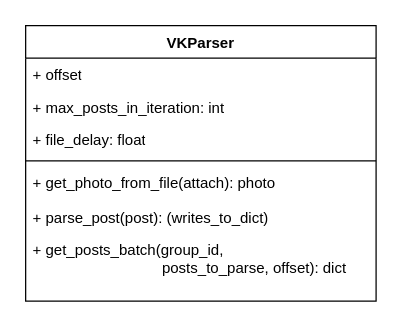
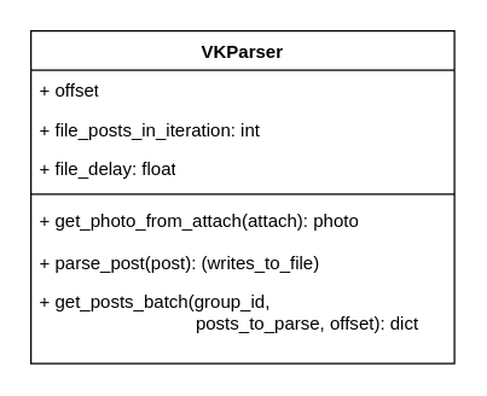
  <mxCell id="0" />
  <mxCell id="1" parent="0" />
  <mxCell id="2" value="VKParser" style="swimlane;fontStyle=1;align=center;verticalAlign=top;childLayout=stackLayout;horizontal=1;startSize=26;horizontalStack=0;resizeParent=1;resizeParentMax=0;resizeLast=0;collapsible=1;marginBottom=0;whiteSpace=wrap;html=1;" vertex="1" parent="1"><mxGeometry x="20" y="20" width="280" height="220" as="geometry" /></mxCell>
  <mxCell id="3" value="+ offset" style="text;strokeColor=none;fillColor=none;align=left;verticalAlign=top;spacingLeft=4;spacingRight=4;overflow=hidden;rotatable=0;points=[[0,0.5],[1,0.5]];portConstraint=eastwest;whiteSpace=wrap;html=1;" vertex="1" parent="2"><mxGeometry y="26" width="280" height="26" as="geometry" /></mxCell>
- <mxCell id="4" value="+ max_posts_in_iteration: int" style="text;strokeColor=none;fillColor=none;align=left;verticalAlign=top;spacingLeft=4;spacingRight=4;overflow=hidden;rotatable=0;points=[[0,0.5],[1,0.5]];portConstraint=eastwest;whiteSpace=wrap;html=1;" vertex="1" parent="2"><mxGeometry y="52" width="280" height="26" as="geometry" /></mxCell>
+ <mxCell id="4" value="+ file_posts_in_iteration: int" style="text;strokeColor=none;fillColor=none;align=left;verticalAlign=top;spacingLeft=4;spacingRight=4;overflow=hidden;rotatable=0;points=[[0,0.5],[1,0.5]];portConstraint=eastwest;whiteSpace=wrap;html=1;" vertex="1" parent="2"><mxGeometry y="52" width="280" height="26" as="geometry" /></mxCell>
  <mxCell id="5" value="+ file_delay: float" style="text;strokeColor=none;fillColor=none;align=left;verticalAlign=top;spacingLeft=4;spacingRight=4;overflow=hidden;rotatable=0;points=[[0,0.5],[1,0.5]];portConstraint=eastwest;whiteSpace=wrap;html=1;" vertex="1" parent="2"><mxGeometry y="78" width="280" height="26" as="geometry" /></mxCell>
  <mxCell id="6" value="" style="line;strokeWidth=1;fillColor=none;align=left;verticalAlign=middle;spacingTop=-1;spacingLeft=3;spacingRight=3;rotatable=0;labelPosition=right;points=[];portConstraint=eastwest;strokeColor=inherit;" vertex="1" parent="2"><mxGeometry y="104" width="280" height="8" as="geometry" /></mxCell>
- <mxCell id="7" value="+ get_photo_from_file(attach): photo" style="text;strokeColor=none;fillColor=none;align=left;verticalAlign=top;spacingLeft=4;spacingRight=4;overflow=hidden;rotatable=0;points=[[0,0.5],[1,0.5]];portConstraint=eastwest;whiteSpace=wrap;html=1;" vertex="1" parent="2"><mxGeometry y="112" width="280" height="28" as="geometry" /></mxCell>
- <mxCell id="8" value="+ parse_post(post): (writes_to_dict)" style="text;strokeColor=none;fillColor=none;align=left;verticalAlign=top;spacingLeft=4;spacingRight=4;overflow=hidden;rotatable=0;points=[[0,0.5],[1,0.5]];portConstraint=eastwest;whiteSpace=wrap;html=1;" vertex="1" parent="2"><mxGeometry y="140" width="280" height="26" as="geometry" /></mxCell>
+ <mxCell id="7" value="+ get_photo_from_attach(attach): photo" style="text;strokeColor=none;fillColor=none;align=left;verticalAlign=top;spacingLeft=4;spacingRight=4;overflow=hidden;rotatable=0;points=[[0,0.5],[1,0.5]];portConstraint=eastwest;whiteSpace=wrap;html=1;" vertex="1" parent="2"><mxGeometry y="112" width="280" height="28" as="geometry" /></mxCell>
+ <mxCell id="8" value="+ parse_post(post): (writes_to_file)" style="text;strokeColor=none;fillColor=none;align=left;verticalAlign=top;spacingLeft=4;spacingRight=4;overflow=hidden;rotatable=0;points=[[0,0.5],[1,0.5]];portConstraint=eastwest;whiteSpace=wrap;html=1;" vertex="1" parent="2"><mxGeometry y="140" width="280" height="26" as="geometry" /></mxCell>
  <mxCell id="9" value="+ get_posts_batch(group_id,&lt;div&gt;&lt;span style=&quot;background-color: initial;&quot;&gt;&lt;span style=&quot;white-space: pre;&quot;&gt;&#09;&lt;/span&gt;&lt;span style=&quot;white-space: pre;&quot;&gt;&#09;&lt;span style=&quot;white-space: pre;&quot;&gt;&#09;&lt;/span&gt; &lt;/span&gt;&amp;nbsp; &amp;nbsp; &amp;nbsp; posts_to_parse, offset): dict&lt;/span&gt;&lt;/div&gt;" style="text;strokeColor=none;fillColor=none;align=left;verticalAlign=top;spacingLeft=4;spacingRight=4;overflow=hidden;rotatable=0;points=[[0,0.5],[1,0.5]];portConstraint=eastwest;whiteSpace=wrap;html=1;" vertex="1" parent="2"><mxGeometry y="166" width="280" height="54" as="geometry" /></mxCell>
